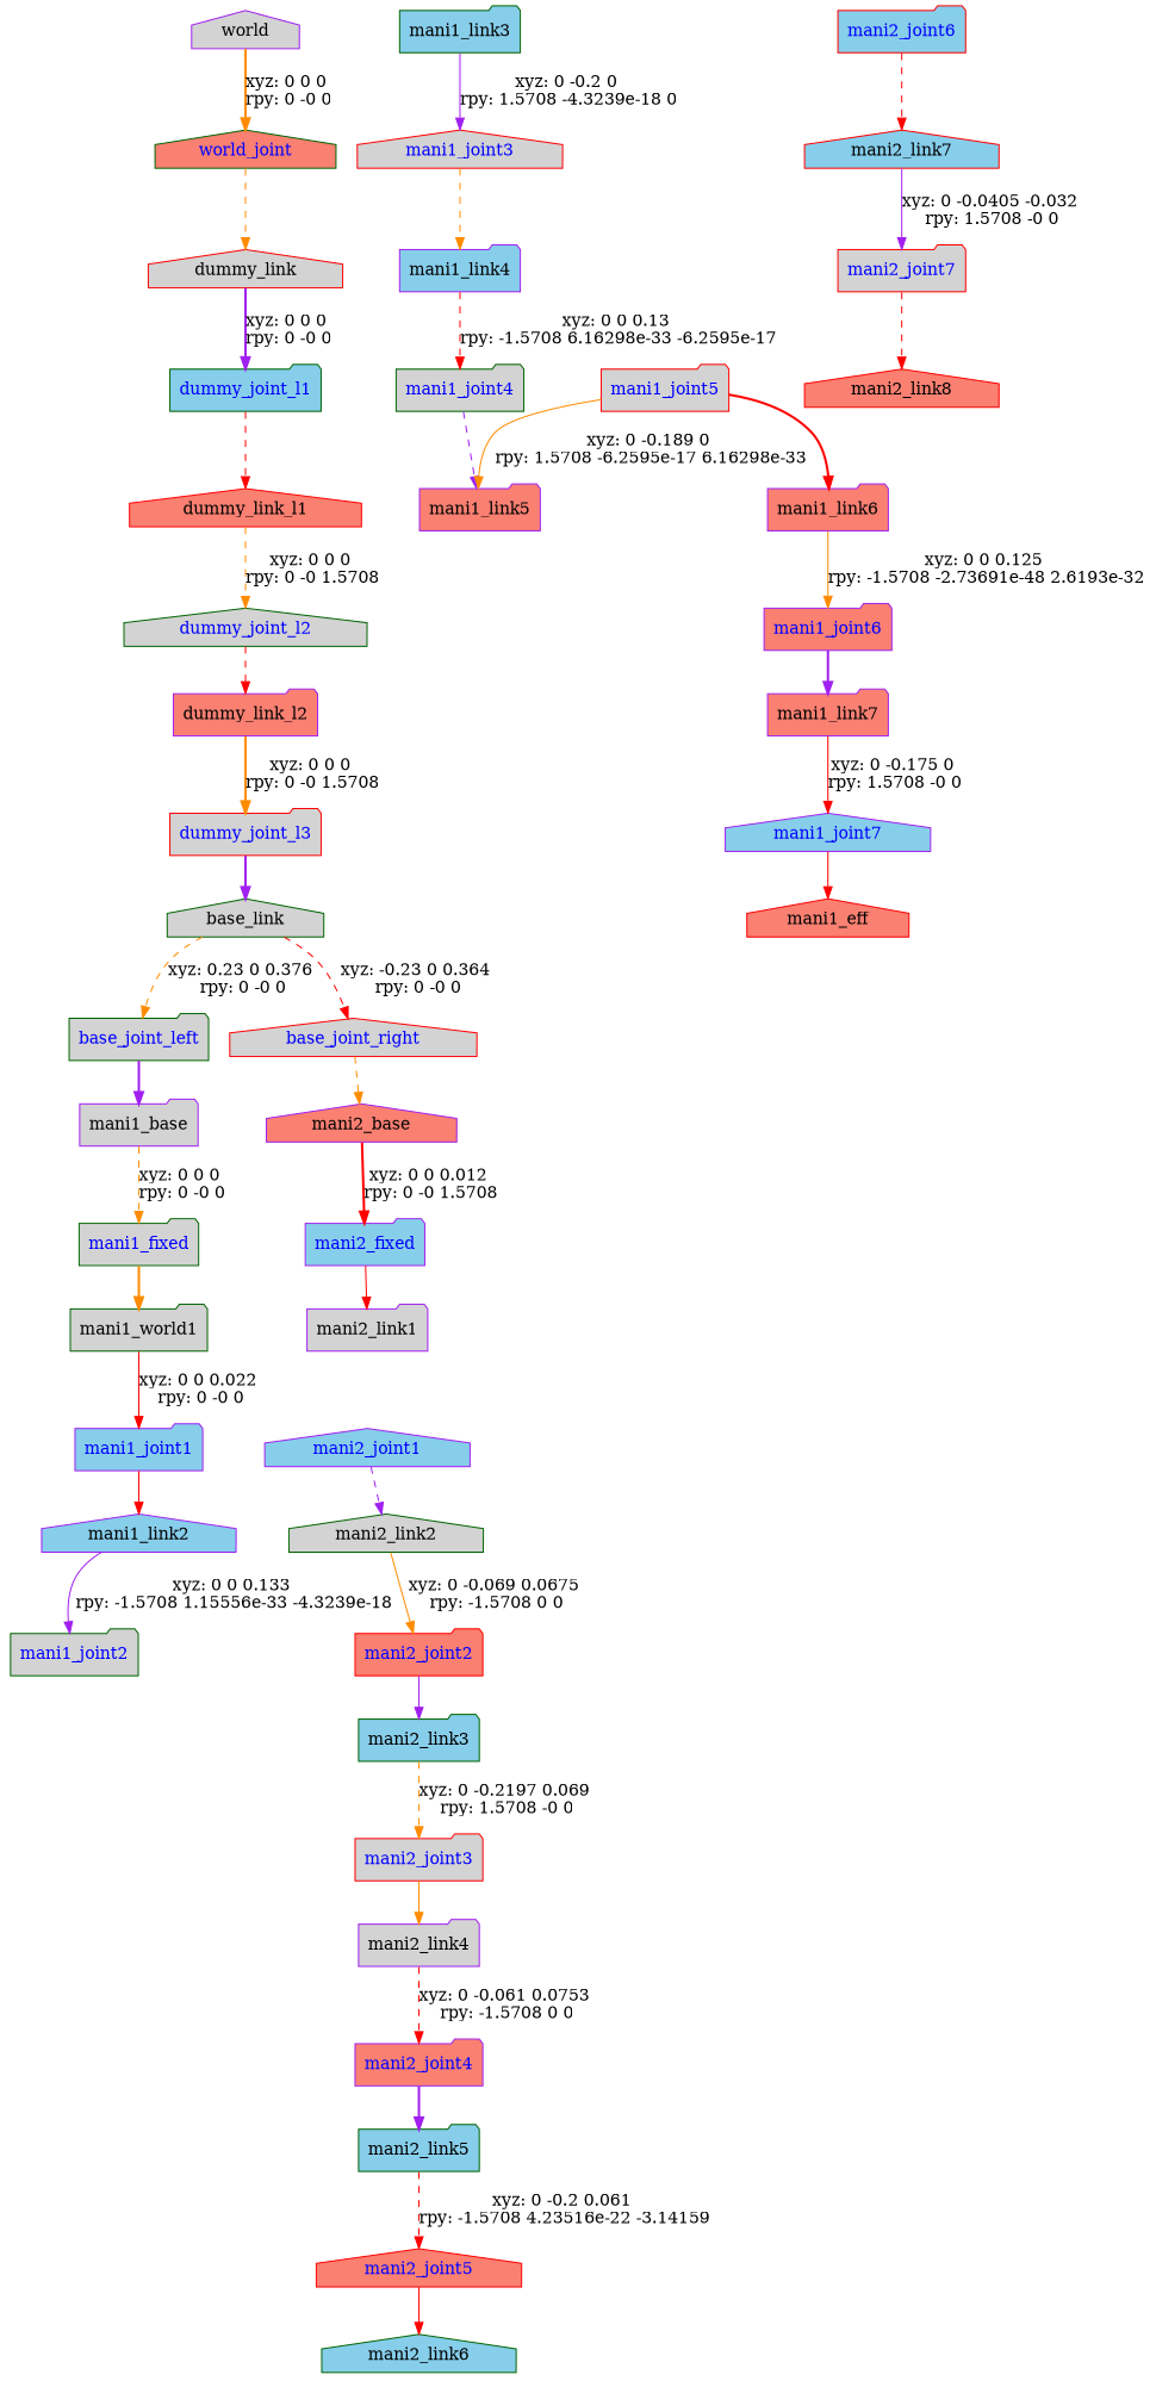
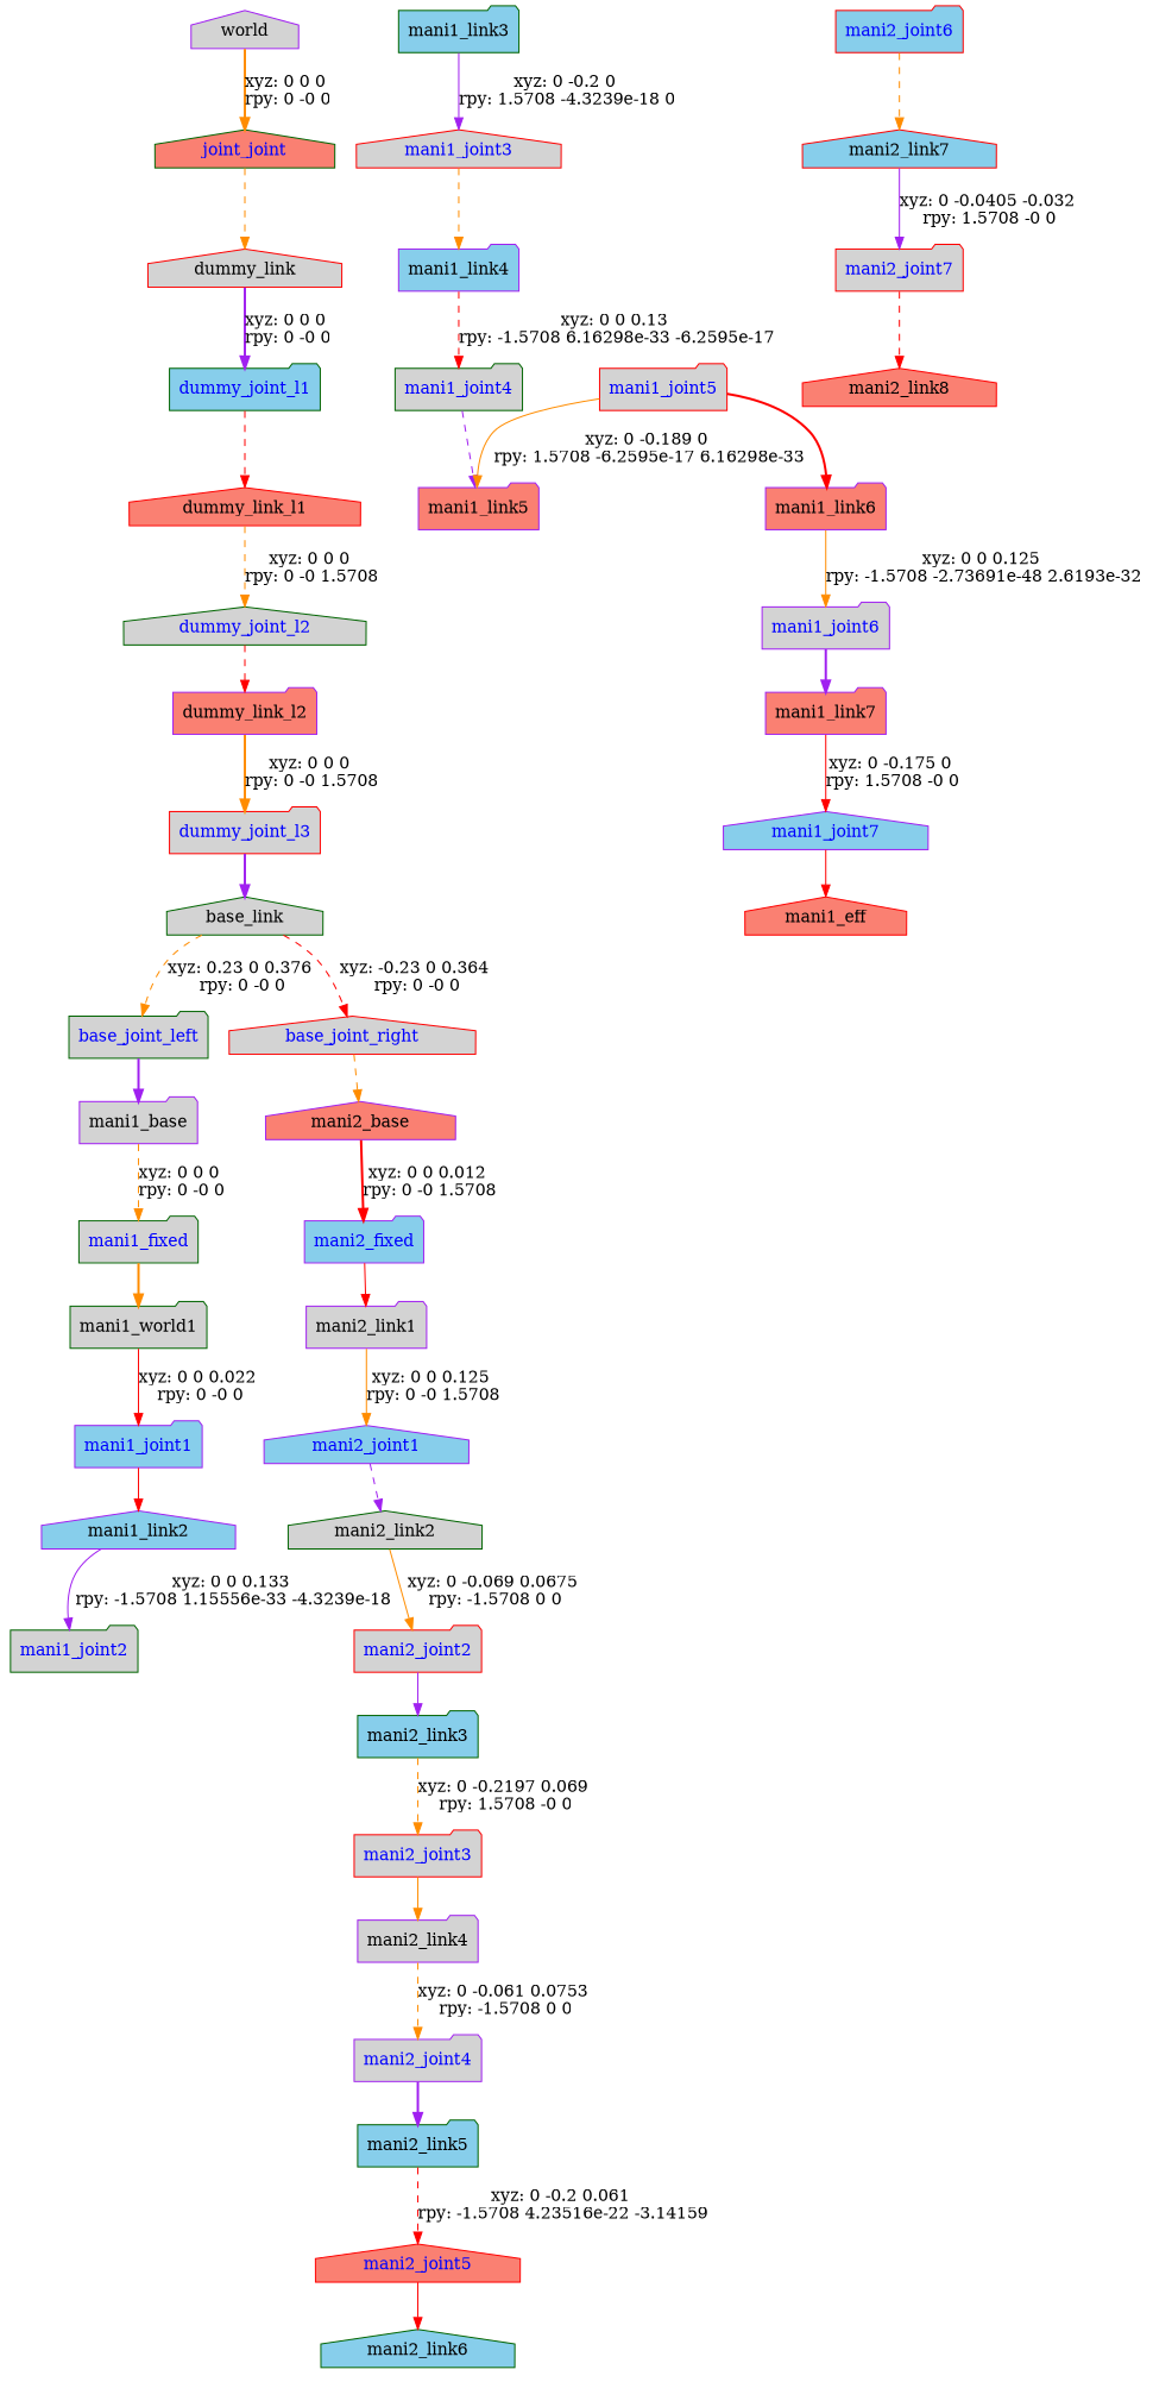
  digraph {
    node [color=purple fillcolor=lightgrey shape=folder style=filled]
    edge [color=red style=dashed]
    n1 [label=world shape=house]
-   world_joint [color=darkgreen fillcolor=salmon fontcolor=blue shape=house]
+   world_joint [color=darkgreen fillcolor=salmon fontcolor=blue shape=house label=joint_joint]
    n3 [color=red label=dummy_link shape=house]
    dummy_joint_l1 [color=darkgreen fillcolor=skyblue fontcolor=blue]
    n5 [color=red fillcolor=salmon label=dummy_link_l1 shape=house]
    dummy_joint_l2 [color=darkgreen fontcolor=blue shape=house]
    n7 [fillcolor=salmon label=dummy_link_l2]
    dummy_joint_l3 [color=red fontcolor=blue]
    n9 [color=darkgreen label=base_link shape=house]
    base_joint_left [color=darkgreen fontcolor=blue]
    base_joint_right [color=red fontcolor=blue shape=house]
    n12 [label=mani1_base]
    n13 [fillcolor=salmon label=mani2_base shape=house]
    mani1_fixed [color=darkgreen fontcolor=blue]
    n15 [color=darkgreen label=mani1_world1]
    mani1_joint1 [fillcolor=skyblue fontcolor=blue]
    n17 [fillcolor=skyblue label=mani1_link2 shape=house]
    mani1_joint2 [color=darkgreen fontcolor=blue]
    n19 [color=darkgreen fillcolor=skyblue label=mani1_link3]
    mani1_joint3 [color=red fontcolor=blue shape=house]
    n21 [fillcolor=skyblue label=mani1_link4]
    mani1_joint4 [color=darkgreen fontcolor=blue]
    n23 [fillcolor=salmon label=mani1_link5]
    mani1_joint5 [color=red fontcolor=blue]
    n25 [fillcolor=salmon label=mani1_link6]
-   mani1_joint6 [fillcolor=salmon fontcolor=blue]
+   mani1_joint6 [fontcolor=blue]
    n27 [fillcolor=salmon label=mani1_link7]
    mani1_joint7 [fillcolor=skyblue fontcolor=blue shape=house]
    n29 [color=red fillcolor=salmon label=mani1_eff shape=house]
    mani2_fixed [fillcolor=skyblue fontcolor=blue]
    n31 [label=mani2_link1]
    mani2_joint1 [fillcolor=skyblue fontcolor=blue shape=house]
    n33 [color=darkgreen label=mani2_link2 shape=house]
-   mani2_joint2 [color=red fillcolor=salmon fontcolor=blue]
+   mani2_joint2 [color=red fontcolor=blue]
    n35 [color=darkgreen fillcolor=skyblue label=mani2_link3]
    mani2_joint3 [color=red fontcolor=blue]
    n37 [label=mani2_link4]
-   mani2_joint4 [fillcolor=salmon fontcolor=blue]
+   mani2_joint4 [fontcolor=blue]
    n39 [color=darkgreen fillcolor=skyblue label=mani2_link5]
    mani2_joint5 [color=red fillcolor=salmon fontcolor=blue shape=house]
    n41 [color=darkgreen fillcolor=skyblue label=mani2_link6 shape=house]
    mani2_joint6 [color=red fillcolor=skyblue fontcolor=blue]
    n43 [color=red fillcolor=skyblue label=mani2_link7 shape=house]
    mani2_joint7 [color=red fontcolor=blue]
    n45 [color=red fillcolor=salmon label=mani2_link8 shape=house]
    n1 -> world_joint [color=darkorange label="xyz: 0 0 0 \nrpy: 0 -0 0" style=bold]
    world_joint -> n3 [color=darkorange]
    n3 -> dummy_joint_l1 [color=purple label="xyz: 0 0 0 \nrpy: 0 -0 0" style=bold]
    dummy_joint_l1 -> n5
    n5 -> dummy_joint_l2 [color=darkorange label="xyz: 0 0 0 \nrpy: 0 -0 1.5708"]
    dummy_joint_l2 -> n7
    n7 -> dummy_joint_l3 [color=darkorange label="xyz: 0 0 0 \nrpy: 0 -0 1.5708" style=bold]
    dummy_joint_l3 -> n9 [color=purple style=bold]
    n9 -> base_joint_left [color=darkorange label="xyz: 0.23 0 0.376 \nrpy: 0 -0 0"]
    n9 -> base_joint_right [label="xyz: -0.23 0 0.364 \nrpy: 0 -0 0"]
    base_joint_left -> n12 [color=purple style=bold]
    base_joint_right -> n13 [color=darkorange]
    n12 -> mani1_fixed [color=darkorange label="xyz: 0 0 0 \nrpy: 0 -0 0"]
    n13 -> mani2_fixed [label="xyz: 0 0 0.012 \nrpy: 0 -0 1.5708" style=bold]
    mani1_fixed -> n15 [color=darkorange style=bold]
    n15 -> mani1_joint1 [label="xyz: 0 0 0.022 \nrpy: 0 -0 0" style=solid]
    mani1_joint1 -> n17 [style=solid]
    n17 -> mani1_joint2 [color=purple label="xyz: 0 0 0.133 \nrpy: -1.5708 1.15556e-33 -4.3239e-18" style=solid]
    n19 -> mani1_joint3 [color=purple label="xyz: 0 -0.2 0 \nrpy: 1.5708 -4.3239e-18 0" style=solid]
    mani1_joint3 -> n21 [color=darkorange]
    n21 -> mani1_joint4 [label="xyz: 0 0 0.13 \nrpy: -1.5708 6.16298e-33 -6.2595e-17"]
    mani1_joint4 -> n23 [color=purple]
    mani1_joint5 -> n23 [color=darkorange label="xyz: 0 -0.189 0 \nrpy: 1.5708 -6.2595e-17 6.16298e-33" style=solid]
    mani1_joint5 -> n25 [style=bold]
    n25 -> mani1_joint6 [color=darkorange label="xyz: 0 0 0.125 \nrpy: -1.5708 -2.73691e-48 2.6193e-32" style=solid]
    mani1_joint6 -> n27 [color=purple style=bold]
    n27 -> mani1_joint7 [label="xyz: 0 -0.175 0 \nrpy: 1.5708 -0 0" style=solid]
    mani1_joint7 -> n29 [style=solid]
    mani2_fixed -> n31 [style=solid]
+   n31 -> mani2_joint1 [color=darkorange label="xyz: 0 0 0.125 \nrpy: 0 -0 1.5708" style=solid]
    mani2_joint1 -> n33 [color=purple]
    n33 -> mani2_joint2 [color=darkorange label="xyz: 0 -0.069 0.0675 \nrpy: -1.5708 0 0" style=solid]
    mani2_joint2 -> n35 [color=purple style=solid]
    n35 -> mani2_joint3 [color=darkorange label="xyz: 0 -0.2197 0.069 \nrpy: 1.5708 -0 0"]
    mani2_joint3 -> n37 [color=darkorange style=solid]
-   n37 -> mani2_joint4 [label="xyz: 0 -0.061 0.0753 \nrpy: -1.5708 0 0"]
+   n37 -> mani2_joint4 [color=darkorange label="xyz: 0 -0.061 0.0753 \nrpy: -1.5708 0 0"]
    mani2_joint4 -> n39 [color=purple style=bold]
    n39 -> mani2_joint5 [label="xyz: 0 -0.2 0.061 \nrpy: -1.5708 4.23516e-22 -3.14159"]
    mani2_joint5 -> n41 [style=solid]
-   mani2_joint6 -> n43
+   mani2_joint6 -> n43 [color=darkorange]
    n43 -> mani2_joint7 [color=purple label="xyz: 0 -0.0405 -0.032 \nrpy: 1.5708 -0 0" style=solid]
    mani2_joint7 -> n45
  }
